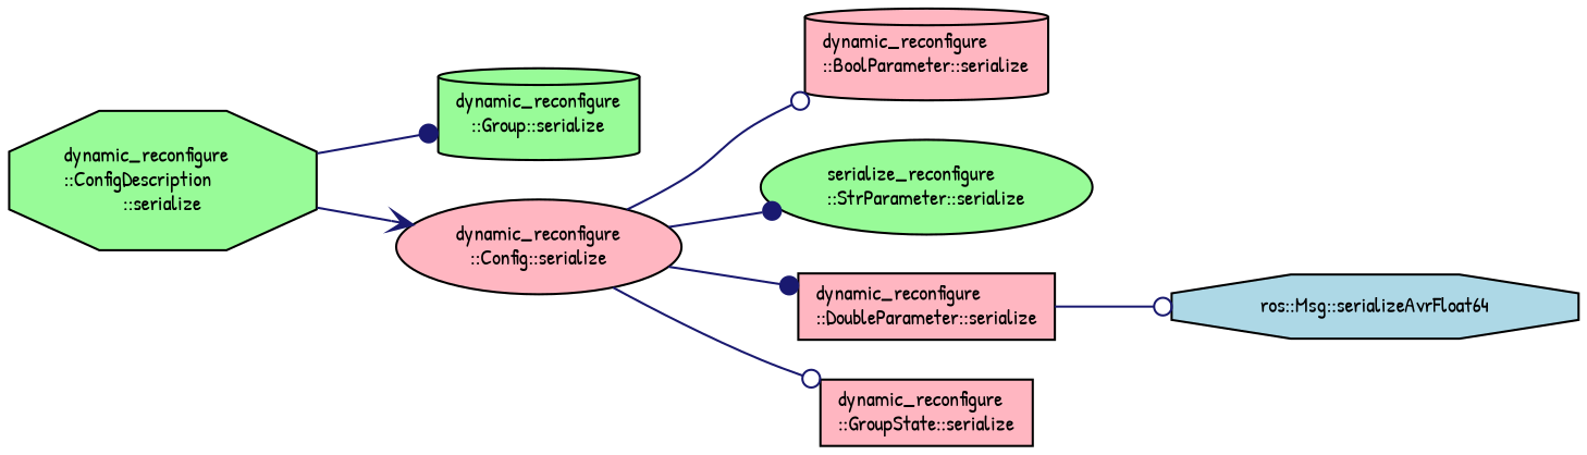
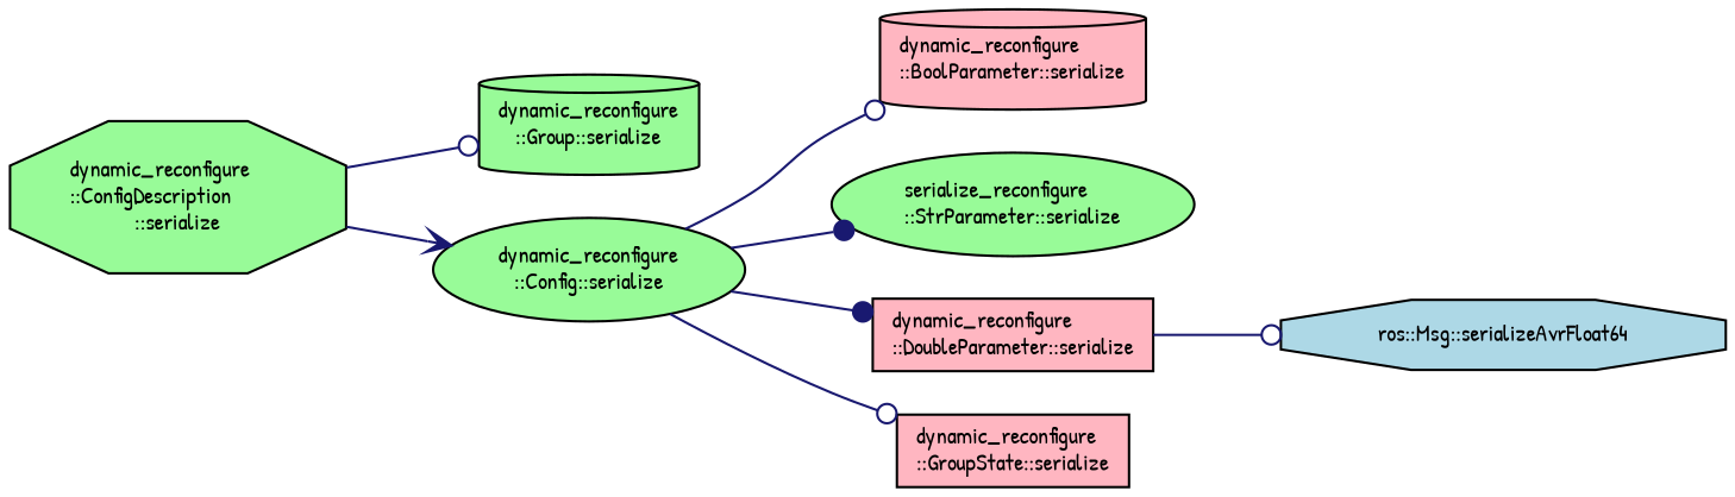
  digraph {
    fontname="Patrick Hand"
    rankdir=LR
    node [color=black fillcolor=palegreen fontname="Patrick Hand" fontsize=10 shape=octagon style=filled]
    edge [arrowhead=dot color=midnightblue fontname="Patrick Hand" fontsize=10 labelfontname=Helvetica labelfontsize=10 style=solid]
    n1 [fontcolor=black height=0.2 label="dynamic_reconfigure\l::ConfigDescription\l::serialize" width=0.4]
    n2 [height=0.2 label="dynamic_reconfigure\l::Group::serialize" shape=cylinder width=0.4]
-   n3 [fillcolor=lightpink height=0.2 label="dynamic_reconfigure\l::Config::serialize" shape=ellipse width=0.4]
+   n3 [height=0.2 label="dynamic_reconfigure\l::Config::serialize" shape=ellipse width=0.4]
    n4 [fillcolor=lightpink height=0.2 label="dynamic_reconfigure\l::BoolParameter::serialize" shape=cylinder width=0.4]
    n5 [height=0.2 label="serialize_reconfigure\l::StrParameter::serialize" shape=ellipse width=0.4]
    n6 [fillcolor=lightpink height=0.2 label="dynamic_reconfigure\l::DoubleParameter::serialize" shape=box width=0.4]
    n7 [fillcolor=lightpink height=0.2 label="dynamic_reconfigure\l::GroupState::serialize" shape=box width=0.4]
    n8 [fillcolor=lightblue height=0.2 label="ros::Msg::serializeAvrFloat64" width=0.4]
-   n1 -> n2
+   n1 -> n2 [arrowhead=odot]
    n1 -> n3 [arrowhead=vee]
    n3 -> n4 [arrowhead=odot]
    n3 -> n5
    n3 -> n6
    n3 -> n7 [arrowhead=odot]
    n6 -> n8 [arrowhead=odot]
  }
